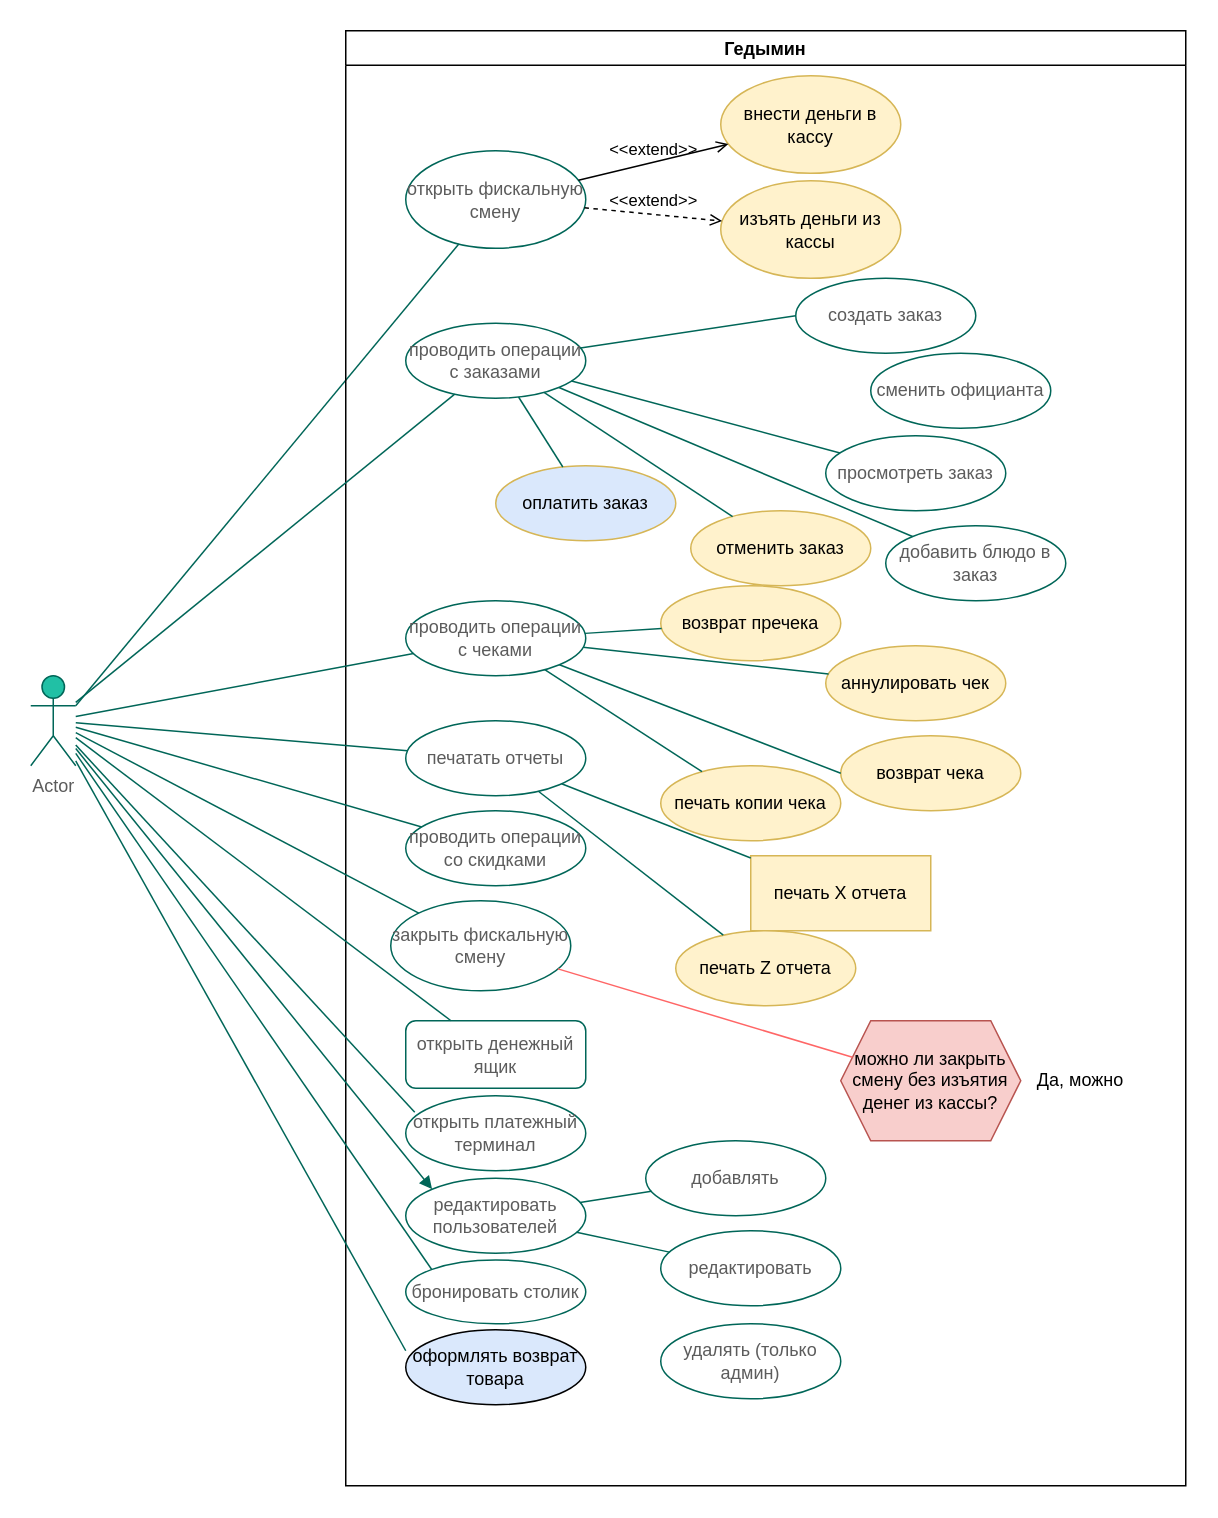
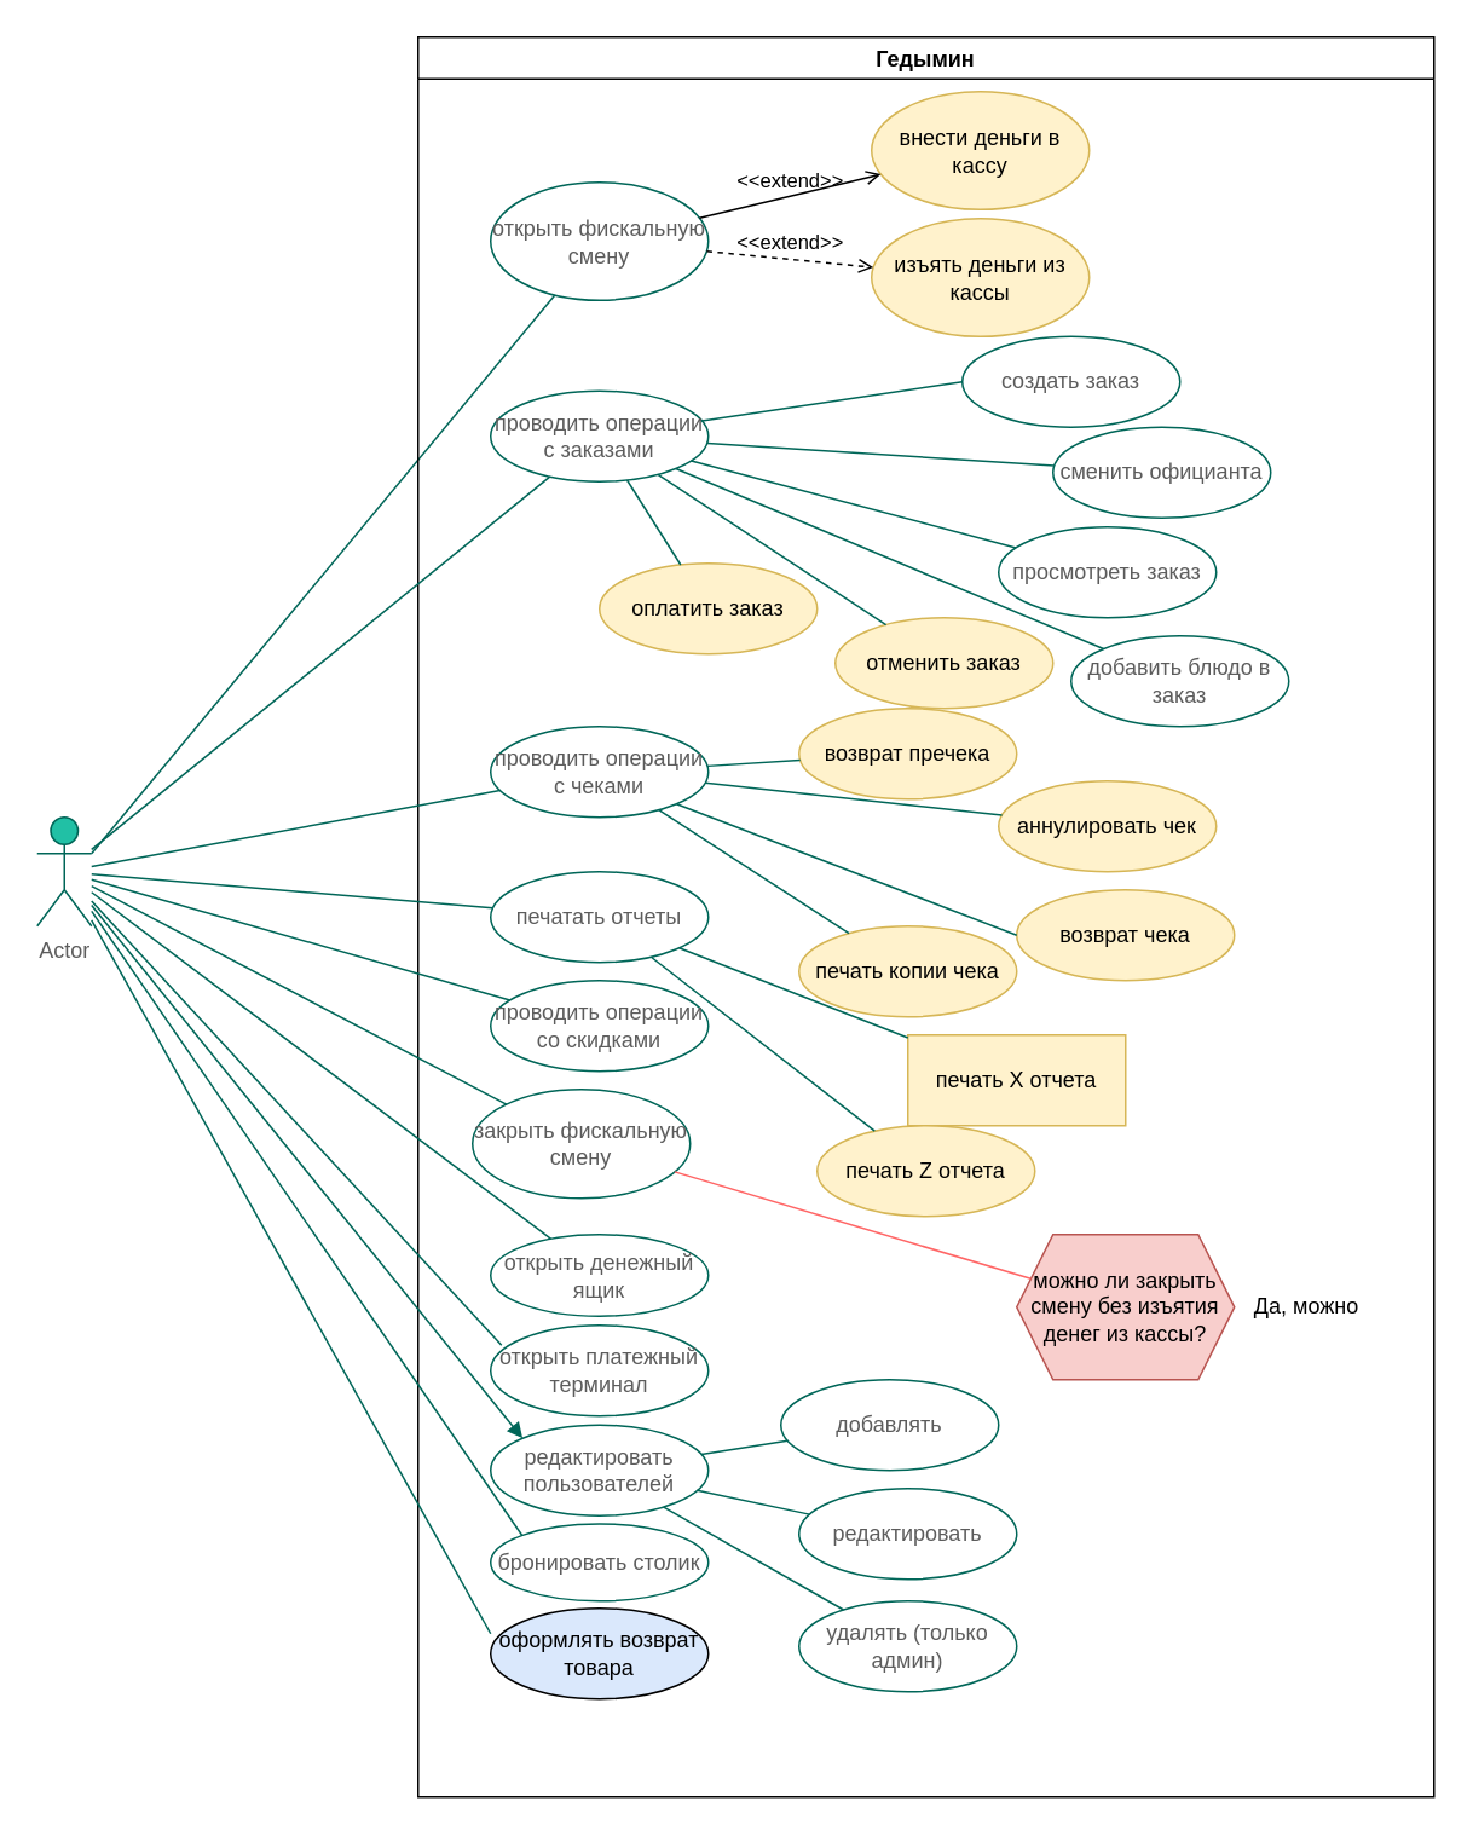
  <mxCell id="0" />
  <mxCell id="1" parent="0" />
  <mxCell id="2" value="Actor" style="shape=umlActor;verticalLabelPosition=bottom;verticalAlign=top;html=1;outlineConnect=0;fillColor=#21C0A5;strokeColor=#006658;fontColor=#5C5C5C;" parent="1" vertex="1"><mxGeometry x="20" y="450" width="30" height="60" as="geometry" /></mxCell>
  <mxCell id="3" value="" style="endArrow=none;html=1;rounded=0;exitX=1;exitY=0.333;exitDx=0;exitDy=0;exitPerimeter=0;strokeColor=#006658;fontColor=#5C5C5C;" parent="1" source="2" target="7" edge="1"><mxGeometry width="50" height="50" relative="1" as="geometry"><mxPoint x="120" y="375" as="sourcePoint" /><mxPoint x="270" y="235" as="targetPoint" /></mxGeometry></mxCell>
  <mxCell id="4" value="Гедымин" style="swimlane;" parent="1" vertex="1"><mxGeometry x="230" y="20" width="560" height="970" as="geometry" /></mxCell>
  <mxCell id="5" value="закрыть фискальную смену" style="ellipse;whiteSpace=wrap;html=1;fillColor=none;strokeColor=#006658;fontColor=#5C5C5C;" parent="4" vertex="1"><mxGeometry x="30" y="580" width="120" height="60" as="geometry" /></mxCell>
  <mxCell id="6" value="проводить операции с чеками" style="ellipse;whiteSpace=wrap;html=1;fillColor=none;strokeColor=#006658;fontColor=#5C5C5C;" parent="4" vertex="1"><mxGeometry x="40" y="380" width="120" height="50" as="geometry" /></mxCell>
  <mxCell id="7" value="открыть фискальную смену" style="ellipse;whiteSpace=wrap;html=1;fillColor=none;strokeColor=#006658;fontColor=#5C5C5C;" parent="4" vertex="1"><mxGeometry x="40" y="80" width="120" height="65" as="geometry" /></mxCell>
  <mxCell id="8" value="создать заказ" style="ellipse;whiteSpace=wrap;html=1;fillColor=none;strokeColor=#006658;fontColor=#5C5C5C;" parent="4" vertex="1"><mxGeometry x="300" y="165" width="120" height="50" as="geometry" /></mxCell>
  <mxCell id="9" value="внести деньги в кассу" style="ellipse;whiteSpace=wrap;html=1;fillColor=#fff2cc;strokeColor=#d6b656;" parent="4" vertex="1"><mxGeometry x="250" y="30" width="120" height="65" as="geometry" /></mxCell>
  <mxCell id="10" value="изъять деньги из кассы" style="ellipse;whiteSpace=wrap;html=1;fillColor=#fff2cc;strokeColor=#d6b656;" parent="4" vertex="1"><mxGeometry x="250" y="100" width="120" height="65" as="geometry" /></mxCell>
  <mxCell id="11" value="&amp;lt;&amp;lt;extend&amp;gt;&amp;gt;" style="html=1;verticalAlign=bottom;labelBackgroundColor=none;endArrow=open;endFill=0;dashed=0;rounded=0;" parent="4" source="7" target="9" edge="1"><mxGeometry width="160" relative="1" as="geometry"><mxPoint x="100" y="210" as="sourcePoint" /><mxPoint x="260" y="210" as="targetPoint" /></mxGeometry></mxCell>
  <mxCell id="12" value="&amp;lt;&amp;lt;extend&amp;gt;&amp;gt;" style="html=1;verticalAlign=bottom;labelBackgroundColor=none;endArrow=open;endFill=0;dashed=1;rounded=0;" parent="4" source="7" target="10" edge="1"><mxGeometry width="160" relative="1" as="geometry"><mxPoint x="169.605" y="81.225" as="sourcePoint" /><mxPoint x="270.47" y="88.441" as="targetPoint" /></mxGeometry></mxCell>
  <mxCell id="13" value="просмотреть заказ" style="ellipse;whiteSpace=wrap;html=1;fillColor=none;strokeColor=#006658;fontColor=#5C5C5C;" parent="4" vertex="1"><mxGeometry x="320" y="270" width="120" height="50" as="geometry" /></mxCell>
  <mxCell id="14" value="отменить заказ" style="ellipse;whiteSpace=wrap;html=1;fillColor=#fff2cc;strokeColor=#d6b656;" parent="4" vertex="1"><mxGeometry x="230" y="320" width="120" height="50" as="geometry" /></mxCell>
  <mxCell id="15" value="проводить операции с заказами" style="ellipse;whiteSpace=wrap;html=1;fillColor=none;strokeColor=#006658;fontColor=#5C5C5C;" parent="4" vertex="1"><mxGeometry x="40" y="195" width="120" height="50" as="geometry" /></mxCell>
  <mxCell id="16" value="" style="endArrow=none;html=1;rounded=0;entryX=0;entryY=0.5;entryDx=0;entryDy=0;strokeColor=#006658;fontColor=#5C5C5C;" parent="4" source="15" target="8" edge="1"><mxGeometry width="50" height="50" relative="1" as="geometry"><mxPoint x="-160" y="385" as="sourcePoint" /><mxPoint x="-110" y="335" as="targetPoint" /></mxGeometry></mxCell>
  <mxCell id="17" value="" style="endArrow=none;html=1;rounded=0;strokeColor=#006658;fontColor=#5C5C5C;" parent="4" source="15" target="13" edge="1"><mxGeometry width="50" height="50" relative="1" as="geometry"><mxPoint x="-100" y="190.091" as="sourcePoint" /><mxPoint x="50" y="141" as="targetPoint" /></mxGeometry></mxCell>
  <mxCell id="18" value="" style="endArrow=none;html=1;rounded=0;strokeColor=#006658;fontColor=#5C5C5C;" parent="4" source="15" target="14" edge="1"><mxGeometry width="50" height="50" relative="1" as="geometry"><mxPoint x="-100" y="195.667" as="sourcePoint" /><mxPoint x="50.338" y="202.348" as="targetPoint" /></mxGeometry></mxCell>
  <mxCell id="19" value="сменить официанта" style="ellipse;whiteSpace=wrap;html=1;fillColor=none;strokeColor=#006658;fontColor=#5C5C5C;" parent="4" vertex="1"><mxGeometry x="350" y="215" width="120" height="50" as="geometry" /></mxCell>
- <mxCell id="21" value="открыть денежный ящик" style="whiteSpace=wrap;html=1;fillColor=none;strokeColor=#006658;fontColor=#5C5C5C;rounded=1;" parent="4" vertex="1"><mxGeometry x="40" y="660" width="120" height="45" as="geometry" /></mxCell>
+ <mxCell id="20" value="" style="endArrow=none;html=1;rounded=0;strokeColor=#006658;fontColor=#5C5C5C;" parent="4" source="15" target="19" edge="1"><mxGeometry width="50" height="50" relative="1" as="geometry"><mxPoint x="131.018" y="218.416" as="sourcePoint" /><mxPoint x="259.041" y="361.575" as="targetPoint" /></mxGeometry></mxCell>
+ <mxCell id="21" value="открыть денежный ящик" style="ellipse;whiteSpace=wrap;html=1;fillColor=none;strokeColor=#006658;fontColor=#5C5C5C;" parent="4" vertex="1"><mxGeometry x="40" y="660" width="120" height="45" as="geometry" /></mxCell>
  <mxCell id="22" value="открыть платежный терминал" style="ellipse;whiteSpace=wrap;html=1;fillColor=none;strokeColor=#006658;fontColor=#5C5C5C;" parent="4" vertex="1"><mxGeometry x="40" y="710" width="120" height="50" as="geometry" /></mxCell>
  <mxCell id="23" value="редактировать пользователей" style="ellipse;whiteSpace=wrap;html=1;fillColor=none;strokeColor=#006658;fontColor=#5C5C5C;" parent="4" vertex="1"><mxGeometry x="40" y="765" width="120" height="50" as="geometry" /></mxCell>
  <mxCell id="24" value="бронировать столик" style="ellipse;whiteSpace=wrap;html=1;fillColor=none;strokeColor=#006658;fontColor=#5C5C5C;" parent="4" vertex="1"><mxGeometry x="40" y="819.5" width="120" height="42.5" as="geometry" /></mxCell>
  <mxCell id="25" value="печать Х отчета" style="whiteSpace=wrap;html=1;fillColor=#fff2cc;strokeColor=#d6b656;rounded=0;" parent="4" vertex="1"><mxGeometry x="270" y="550" width="120" height="50" as="geometry" /></mxCell>
  <mxCell id="26" value="печать Z отчета" style="ellipse;whiteSpace=wrap;html=1;fillColor=#fff2cc;strokeColor=#d6b656;" parent="4" vertex="1"><mxGeometry x="220" y="600" width="120" height="50" as="geometry" /></mxCell>
  <mxCell id="27" value="возврат пречека" style="ellipse;whiteSpace=wrap;html=1;fillColor=#fff2cc;strokeColor=#d6b656;" parent="4" vertex="1"><mxGeometry x="210" y="370" width="120" height="50" as="geometry" /></mxCell>
- <mxCell id="28" value="оплатить заказ" style="ellipse;whiteSpace=wrap;html=1;fillColor=#dae8fc;strokeColor=#d6b656;" parent="4" vertex="1"><mxGeometry x="100" y="290" width="120" height="50" as="geometry" /></mxCell>
+ <mxCell id="28" value="оплатить заказ" style="ellipse;whiteSpace=wrap;html=1;fillColor=#fff2cc;strokeColor=#d6b656;" parent="4" vertex="1"><mxGeometry x="100" y="290" width="120" height="50" as="geometry" /></mxCell>
  <mxCell id="29" value="" style="endArrow=none;html=1;rounded=0;strokeColor=#006658;fontColor=#5C5C5C;" parent="4" source="15" target="28" edge="1"><mxGeometry width="50" height="50" relative="1" as="geometry"><mxPoint x="170" y="230" as="sourcePoint" /><mxPoint x="320" y="230" as="targetPoint" /></mxGeometry></mxCell>
  <mxCell id="30" value="аннулировать чек" style="ellipse;whiteSpace=wrap;html=1;fillColor=#fff2cc;strokeColor=#d6b656;" parent="4" vertex="1"><mxGeometry x="320" y="410" width="120" height="50" as="geometry" /></mxCell>
  <mxCell id="31" value="печать копии чека" style="ellipse;whiteSpace=wrap;html=1;fillColor=#fff2cc;strokeColor=#d6b656;" parent="4" vertex="1"><mxGeometry x="210" y="490" width="120" height="50" as="geometry" /></mxCell>
  <mxCell id="32" value="оформлять возврат товара" style="ellipse;whiteSpace=wrap;html=1;fillColor=#dae8fc;" parent="4" vertex="1"><mxGeometry x="40" y="866" width="120" height="50" as="geometry" /></mxCell>
  <mxCell id="33" value="добавлять" style="ellipse;whiteSpace=wrap;html=1;fillColor=none;strokeColor=#006658;fontColor=#5C5C5C;" parent="4" vertex="1"><mxGeometry x="200" y="740" width="120" height="50" as="geometry" /></mxCell>
  <mxCell id="34" value="редактировать" style="ellipse;whiteSpace=wrap;html=1;fillColor=none;strokeColor=#006658;fontColor=#5C5C5C;" parent="4" vertex="1"><mxGeometry x="210" y="800" width="120" height="50" as="geometry" /></mxCell>
  <mxCell id="35" value="удалять (только админ)" style="ellipse;whiteSpace=wrap;html=1;fillColor=none;strokeColor=#006658;fontColor=#5C5C5C;" parent="4" vertex="1"><mxGeometry x="210" y="862" width="120" height="50" as="geometry" /></mxCell>
  <mxCell id="36" value="" style="endArrow=none;html=1;rounded=0;strokeColor=#006658;fontColor=#5C5C5C;" parent="4" source="33" target="23" edge="1"><mxGeometry width="50" height="50" relative="1" as="geometry"><mxPoint x="410" y="660" as="sourcePoint" /><mxPoint x="267.897" y="333.88" as="targetPoint" /></mxGeometry></mxCell>
  <mxCell id="37" value="" style="endArrow=none;html=1;rounded=0;strokeColor=#006658;fontColor=#5C5C5C;" parent="4" source="34" target="23" edge="1"><mxGeometry width="50" height="50" relative="1" as="geometry"><mxPoint x="210.275" y="807.389" as="sourcePoint" /><mxPoint x="169.805" y="809.884" as="targetPoint" /></mxGeometry></mxCell>
+ <mxCell id="38" value="" style="endArrow=none;html=1;rounded=0;strokeColor=#006658;fontColor=#5C5C5C;" parent="4" source="35" target="23" edge="1"><mxGeometry width="50" height="50" relative="1" as="geometry"><mxPoint x="220.275" y="817.389" as="sourcePoint" /><mxPoint x="179.805" y="819.884" as="targetPoint" /></mxGeometry></mxCell>
  <mxCell id="39" value="" style="endArrow=none;html=1;rounded=0;strokeColor=#006658;fontColor=#5C5C5C;" parent="4" source="6" target="27" edge="1"><mxGeometry width="50" height="50" relative="1" as="geometry"><mxPoint x="125.202" y="254.184" as="sourcePoint" /><mxPoint x="154.73" y="300.823" as="targetPoint" /></mxGeometry></mxCell>
  <mxCell id="40" value="" style="endArrow=none;html=1;rounded=0;strokeColor=#006658;fontColor=#5C5C5C;" parent="4" source="6" target="30" edge="1"><mxGeometry width="50" height="50" relative="1" as="geometry"><mxPoint x="135.202" y="264.184" as="sourcePoint" /><mxPoint x="164.73" y="310.823" as="targetPoint" /></mxGeometry></mxCell>
  <mxCell id="41" value="" style="endArrow=none;html=1;rounded=0;strokeColor=#006658;fontColor=#5C5C5C;" parent="4" source="6" target="31" edge="1"><mxGeometry width="50" height="50" relative="1" as="geometry"><mxPoint x="145.202" y="274.184" as="sourcePoint" /><mxPoint x="174.73" y="320.823" as="targetPoint" /></mxGeometry></mxCell>
  <mxCell id="42" value="добавить блюдо в заказ" style="ellipse;whiteSpace=wrap;html=1;fillColor=none;strokeColor=#006658;fontColor=#5C5C5C;" parent="4" vertex="1"><mxGeometry x="360" y="330" width="120" height="50" as="geometry" /></mxCell>
  <mxCell id="43" value="" style="endArrow=none;html=1;rounded=0;strokeColor=#006658;fontColor=#5C5C5C;" parent="4" source="15" target="42" edge="1"><mxGeometry width="50" height="50" relative="1" as="geometry"><mxPoint x="125.202" y="254.184" as="sourcePoint" /><mxPoint x="154.73" y="300.823" as="targetPoint" /></mxGeometry></mxCell>
  <mxCell id="44" value="проводить операции со скидками" style="ellipse;whiteSpace=wrap;html=1;fillColor=none;strokeColor=#006658;fontColor=#5C5C5C;" parent="4" vertex="1"><mxGeometry x="40" y="520" width="120" height="50" as="geometry" /></mxCell>
  <mxCell id="45" value="печатать отчеты" style="ellipse;whiteSpace=wrap;html=1;fillColor=none;strokeColor=#006658;fontColor=#5C5C5C;" parent="4" vertex="1"><mxGeometry x="40" y="460" width="120" height="50" as="geometry" /></mxCell>
  <mxCell id="46" value="" style="endArrow=none;html=1;rounded=0;strokeColor=#006658;fontColor=#5C5C5C;" parent="4" source="45" target="26" edge="1"><mxGeometry width="50" height="50" relative="1" as="geometry"><mxPoint x="-150" y="493.692" as="sourcePoint" /><mxPoint x="75.297" y="549.149" as="targetPoint" /></mxGeometry></mxCell>
  <mxCell id="47" value="" style="endArrow=none;html=1;rounded=0;strokeColor=#006658;fontColor=#5C5C5C;" parent="4" source="45" target="25" edge="1"><mxGeometry width="50" height="50" relative="1" as="geometry"><mxPoint x="157.583" y="554.797" as="sourcePoint" /><mxPoint x="247.574" y="592.322" as="targetPoint" /></mxGeometry></mxCell>
  <mxCell id="48" value="можно ли закрыть смену без изъятия денег из кассы?" style="shape=hexagon;perimeter=hexagonPerimeter2;whiteSpace=wrap;html=1;fixedSize=1;fillColor=#f8cecc;strokeColor=#b85450;" parent="4" vertex="1"><mxGeometry x="330" y="660" width="120" height="80" as="geometry" /></mxCell>
  <mxCell id="49" value="" style="endArrow=none;html=1;rounded=0;strokeColor=#FF6666;fontColor=#5C5C5C;" parent="4" source="5" target="48" edge="1"><mxGeometry width="50" height="50" relative="1" as="geometry"><mxPoint x="138.417" y="517.018" as="sourcePoint" /><mxPoint x="261.667" y="612.963" as="targetPoint" /></mxGeometry></mxCell>
  <mxCell id="50" value="Да, можно" style="text;html=1;strokeColor=none;fillColor=none;align=center;verticalAlign=middle;whiteSpace=wrap;rounded=0;" vertex="1" parent="4"><mxGeometry x="450" y="685" width="80" height="30" as="geometry" /></mxCell>
  <mxCell id="51" value="возврат чека" style="ellipse;whiteSpace=wrap;html=1;fillColor=#fff2cc;strokeColor=#d6b656;" vertex="1" parent="4"><mxGeometry x="330" y="470" width="120" height="50" as="geometry" /></mxCell>
  <mxCell id="52" value="" style="endArrow=none;html=1;rounded=0;strokeColor=#006658;fontColor=#5C5C5C;entryX=0;entryY=0.5;entryDx=0;entryDy=0;exitX=1;exitY=1;exitDx=0;exitDy=0;" edge="1" parent="4" source="6" target="51"><mxGeometry width="50" height="50" relative="1" as="geometry"><mxPoint x="156.118" y="430.992" as="sourcePoint" /><mxPoint x="234.217" y="458.841" as="targetPoint" /></mxGeometry></mxCell>
  <mxCell id="53" value="" style="endArrow=none;html=1;rounded=0;strokeColor=#006658;fontColor=#5C5C5C;" parent="1" source="2" target="6" edge="1"><mxGeometry width="50" height="50" relative="1" as="geometry"><mxPoint x="140" y="230.091" as="sourcePoint" /><mxPoint x="290" y="181" as="targetPoint" /></mxGeometry></mxCell>
  <mxCell id="54" value="" style="endArrow=none;html=1;rounded=0;strokeColor=#006658;fontColor=#5C5C5C;" parent="1" source="2" target="5" edge="1"><mxGeometry width="50" height="50" relative="1" as="geometry"><mxPoint x="150" y="240.091" as="sourcePoint" /><mxPoint x="300" y="191" as="targetPoint" /></mxGeometry></mxCell>
  <mxCell id="55" value="" style="endArrow=none;html=1;rounded=0;strokeColor=#006658;fontColor=#5C5C5C;" parent="1" source="2" target="15" edge="1"><mxGeometry width="50" height="50" relative="1" as="geometry"><mxPoint x="130" y="233" as="sourcePoint" /><mxPoint x="303.061" y="325.299" as="targetPoint" /></mxGeometry></mxCell>
  <mxCell id="56" value="" style="endArrow=none;html=1;rounded=0;strokeColor=#006658;fontColor=#5C5C5C;" parent="1" source="2" target="44" edge="1"><mxGeometry width="50" height="50" relative="1" as="geometry"><mxPoint x="60" y="493.692" as="sourcePoint" /><mxPoint x="285.297" y="549.149" as="targetPoint" /></mxGeometry></mxCell>
  <mxCell id="57" value="" style="endArrow=none;html=1;rounded=0;strokeColor=#006658;fontColor=#5C5C5C;" parent="1" source="2" target="45" edge="1"><mxGeometry width="50" height="50" relative="1" as="geometry"><mxPoint x="70" y="503.692" as="sourcePoint" /><mxPoint x="295.297" y="559.149" as="targetPoint" /></mxGeometry></mxCell>
  <mxCell id="58" value="" style="endArrow=none;html=1;rounded=0;strokeColor=#006658;fontColor=#5C5C5C;" parent="1" source="2" target="21" edge="1"><mxGeometry width="50" height="50" relative="1" as="geometry"><mxPoint x="60" y="497.627" as="sourcePoint" /><mxPoint x="297.932" y="618.609" as="targetPoint" /></mxGeometry></mxCell>
  <mxCell id="59" value="" style="endArrow=none;html=1;rounded=0;strokeColor=#006658;fontColor=#5C5C5C;entryX=0.05;entryY=0.22;entryDx=0;entryDy=0;entryPerimeter=0;" parent="1" source="2" target="22" edge="1"><mxGeometry width="50" height="50" relative="1" as="geometry"><mxPoint x="70" y="507.627" as="sourcePoint" /><mxPoint x="307.932" y="628.609" as="targetPoint" /></mxGeometry></mxCell>
  <mxCell id="60" value="" style="endArrow=block;html=1;rounded=0;strokeColor=#006658;fontColor=#5C5C5C;entryX=0;entryY=0;entryDx=0;entryDy=0;" parent="1" source="2" target="23" edge="1"><mxGeometry width="50" height="50" relative="1" as="geometry"><mxPoint x="80" y="517.627" as="sourcePoint" /><mxPoint x="317.932" y="638.609" as="targetPoint" /></mxGeometry></mxCell>
  <mxCell id="61" value="" style="endArrow=none;html=1;rounded=0;strokeColor=#006658;fontColor=#5C5C5C;entryX=0;entryY=0;entryDx=0;entryDy=0;" parent="1" source="2" target="24" edge="1"><mxGeometry width="50" height="50" relative="1" as="geometry"><mxPoint x="90" y="527.627" as="sourcePoint" /><mxPoint x="327.932" y="648.609" as="targetPoint" /></mxGeometry></mxCell>
  <mxCell id="62" value="" style="endArrow=none;html=1;rounded=0;strokeColor=#006658;fontColor=#5C5C5C;entryX=0;entryY=0.28;entryDx=0;entryDy=0;entryPerimeter=0;" parent="1" source="2" target="32" edge="1"><mxGeometry width="50" height="50" relative="1" as="geometry"><mxPoint x="60" y="511.747" as="sourcePoint" /><mxPoint x="297.323" y="855.813" as="targetPoint" /></mxGeometry></mxCell>
